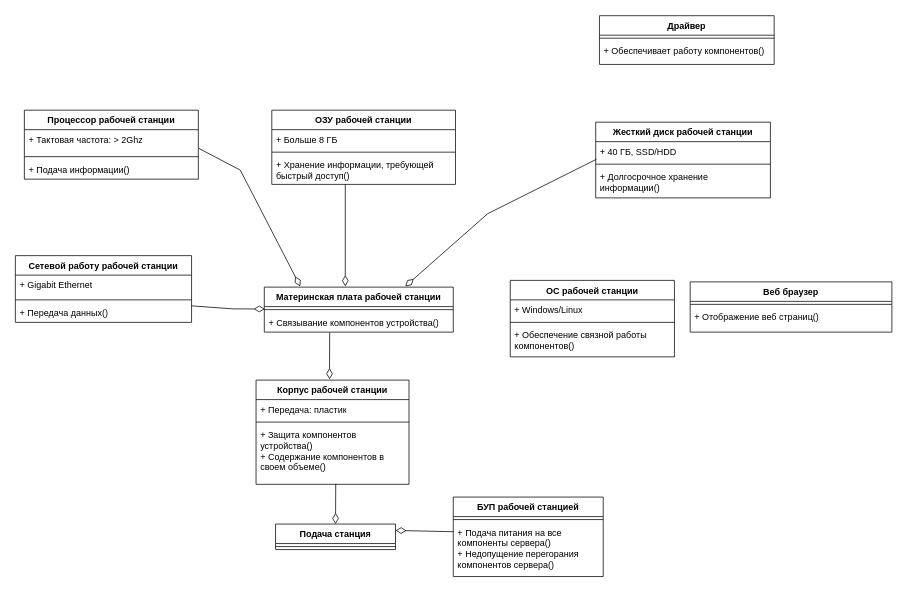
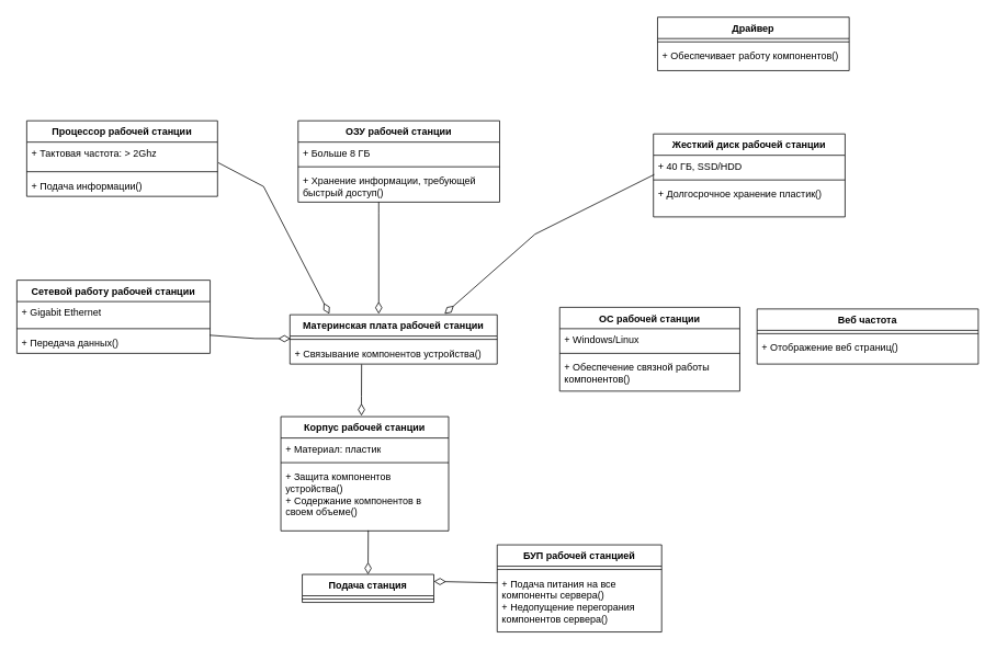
  <mxCell id="0" />
  <mxCell id="1" parent="0" />
  <mxCell id="2" value="Подача станция" style="swimlane;fontStyle=1;align=center;verticalAlign=top;childLayout=stackLayout;horizontal=1;startSize=26;horizontalStack=0;resizeParent=1;resizeParentMax=0;resizeLast=0;collapsible=1;marginBottom=0;whiteSpace=wrap;html=1;" parent="1" vertex="1"><mxGeometry x="367" y="698" width="160" height="34" as="geometry" /></mxCell>
  <mxCell id="3" value="" style="line;strokeWidth=1;fillColor=none;align=left;verticalAlign=middle;spacingTop=-1;spacingLeft=3;spacingRight=3;rotatable=0;labelPosition=right;points=[];portConstraint=eastwest;strokeColor=inherit;" parent="2" vertex="1"><mxGeometry y="26" width="160" height="8" as="geometry" /></mxCell>
  <mxCell id="4" value="Корпус рабочей станции" style="swimlane;fontStyle=1;align=center;verticalAlign=top;childLayout=stackLayout;horizontal=1;startSize=26;horizontalStack=0;resizeParent=1;resizeParentMax=0;resizeLast=0;collapsible=1;marginBottom=0;whiteSpace=wrap;html=1;" parent="1" vertex="1"><mxGeometry x="341" y="506" width="204" height="139" as="geometry" /></mxCell>
- <mxCell id="5" value="+ Передача: пластик" style="text;strokeColor=none;fillColor=none;align=left;verticalAlign=top;spacingLeft=4;spacingRight=4;overflow=hidden;rotatable=0;points=[[0,0.5],[1,0.5]];portConstraint=eastwest;whiteSpace=wrap;html=1;" parent="4" vertex="1"><mxGeometry y="26" width="204" height="26" as="geometry" /></mxCell>
+ <mxCell id="5" value="+ Материал: пластик" style="text;strokeColor=none;fillColor=none;align=left;verticalAlign=top;spacingLeft=4;spacingRight=4;overflow=hidden;rotatable=0;points=[[0,0.5],[1,0.5]];portConstraint=eastwest;whiteSpace=wrap;html=1;" parent="4" vertex="1"><mxGeometry y="26" width="204" height="26" as="geometry" /></mxCell>
  <mxCell id="6" value="" style="line;strokeWidth=1;fillColor=none;align=left;verticalAlign=middle;spacingTop=-1;spacingLeft=3;spacingRight=3;rotatable=0;labelPosition=right;points=[];portConstraint=eastwest;strokeColor=inherit;" parent="4" vertex="1"><mxGeometry y="52" width="204" height="8" as="geometry" /></mxCell>
  <mxCell id="7" value="+ Защита компонентов устройства()&lt;div&gt;+ Содержание компонентов в своем объеме()&lt;/div&gt;" style="text;strokeColor=none;fillColor=none;align=left;verticalAlign=top;spacingLeft=4;spacingRight=4;overflow=hidden;rotatable=0;points=[[0,0.5],[1,0.5]];portConstraint=eastwest;whiteSpace=wrap;html=1;" parent="4" vertex="1"><mxGeometry y="60" width="204" height="79" as="geometry" /></mxCell>
  <mxCell id="8" value="Материнская плата рабочей станции" style="swimlane;fontStyle=1;align=center;verticalAlign=top;childLayout=stackLayout;horizontal=1;startSize=26;horizontalStack=0;resizeParent=1;resizeParentMax=0;resizeLast=0;collapsible=1;marginBottom=0;whiteSpace=wrap;html=1;" parent="1" vertex="1"><mxGeometry x="352" y="382" width="252" height="60" as="geometry" /></mxCell>
  <mxCell id="9" value="" style="line;strokeWidth=1;fillColor=none;align=left;verticalAlign=middle;spacingTop=-1;spacingLeft=3;spacingRight=3;rotatable=0;labelPosition=right;points=[];portConstraint=eastwest;strokeColor=inherit;" parent="8" vertex="1"><mxGeometry y="26" width="252" height="8" as="geometry" /></mxCell>
  <mxCell id="10" value="+ Связывание компонентов устройства()" style="text;strokeColor=none;fillColor=none;align=left;verticalAlign=top;spacingLeft=4;spacingRight=4;overflow=hidden;rotatable=0;points=[[0,0.5],[1,0.5]];portConstraint=eastwest;whiteSpace=wrap;html=1;" parent="8" vertex="1"><mxGeometry y="34" width="252" height="26" as="geometry" /></mxCell>
  <mxCell id="11" value="Процессор рабочей станции" style="swimlane;fontStyle=1;align=center;verticalAlign=top;childLayout=stackLayout;horizontal=1;startSize=26;horizontalStack=0;resizeParent=1;resizeParentMax=0;resizeLast=0;collapsible=1;marginBottom=0;whiteSpace=wrap;html=1;" parent="1" vertex="1"><mxGeometry x="32" y="146" width="232" height="92" as="geometry" /></mxCell>
  <mxCell id="12" value="&lt;div&gt;+ Тактовая частота: &amp;gt; 2Ghz&lt;/div&gt;" style="text;strokeColor=none;fillColor=none;align=left;verticalAlign=top;spacingLeft=4;spacingRight=4;overflow=hidden;rotatable=0;points=[[0,0.5],[1,0.5]];portConstraint=eastwest;whiteSpace=wrap;html=1;" parent="11" vertex="1"><mxGeometry y="26" width="232" height="32" as="geometry" /></mxCell>
  <mxCell id="13" value="" style="line;strokeWidth=1;fillColor=none;align=left;verticalAlign=middle;spacingTop=-1;spacingLeft=3;spacingRight=3;rotatable=0;labelPosition=right;points=[];portConstraint=eastwest;strokeColor=inherit;" parent="11" vertex="1"><mxGeometry y="58" width="232" height="8" as="geometry" /></mxCell>
  <mxCell id="14" value="+ Подача информации()" style="text;strokeColor=none;fillColor=none;align=left;verticalAlign=top;spacingLeft=4;spacingRight=4;overflow=hidden;rotatable=0;points=[[0,0.5],[1,0.5]];portConstraint=eastwest;whiteSpace=wrap;html=1;" parent="11" vertex="1"><mxGeometry y="66" width="232" height="26" as="geometry" /></mxCell>
  <mxCell id="15" value="ОЗУ рабочей станции" style="swimlane;fontStyle=1;align=center;verticalAlign=top;childLayout=stackLayout;horizontal=1;startSize=26;horizontalStack=0;resizeParent=1;resizeParentMax=0;resizeLast=0;collapsible=1;marginBottom=0;whiteSpace=wrap;html=1;" parent="1" vertex="1"><mxGeometry x="362" y="146" width="245" height="99" as="geometry" /></mxCell>
  <mxCell id="16" value="+ Больше 8 ГБ" style="text;strokeColor=none;fillColor=none;align=left;verticalAlign=top;spacingLeft=4;spacingRight=4;overflow=hidden;rotatable=0;points=[[0,0.5],[1,0.5]];portConstraint=eastwest;whiteSpace=wrap;html=1;" parent="15" vertex="1"><mxGeometry y="26" width="245" height="26" as="geometry" /></mxCell>
  <mxCell id="17" value="" style="line;strokeWidth=1;fillColor=none;align=left;verticalAlign=middle;spacingTop=-1;spacingLeft=3;spacingRight=3;rotatable=0;labelPosition=right;points=[];portConstraint=eastwest;strokeColor=inherit;" parent="15" vertex="1"><mxGeometry y="52" width="245" height="8" as="geometry" /></mxCell>
  <mxCell id="18" value="+ Хранение информации, требующей быстрый доступ()" style="text;strokeColor=none;fillColor=none;align=left;verticalAlign=top;spacingLeft=4;spacingRight=4;overflow=hidden;rotatable=0;points=[[0,0.5],[1,0.5]];portConstraint=eastwest;whiteSpace=wrap;html=1;" parent="15" vertex="1"><mxGeometry y="60" width="245" height="39" as="geometry" /></mxCell>
  <mxCell id="19" value="Жесткий диск рабочей станции" style="swimlane;fontStyle=1;align=center;verticalAlign=top;childLayout=stackLayout;horizontal=1;startSize=26;horizontalStack=0;resizeParent=1;resizeParentMax=0;resizeLast=0;collapsible=1;marginBottom=0;whiteSpace=wrap;html=1;" parent="1" vertex="1"><mxGeometry x="794" y="162" width="233" height="101" as="geometry" /></mxCell>
  <mxCell id="20" value="+ 40 ГБ, SSD/HDD" style="text;strokeColor=none;fillColor=none;align=left;verticalAlign=top;spacingLeft=4;spacingRight=4;overflow=hidden;rotatable=0;points=[[0,0.5],[1,0.5]];portConstraint=eastwest;whiteSpace=wrap;html=1;" parent="19" vertex="1"><mxGeometry y="26" width="233" height="26" as="geometry" /></mxCell>
  <mxCell id="21" value="" style="line;strokeWidth=1;fillColor=none;align=left;verticalAlign=middle;spacingTop=-1;spacingLeft=3;spacingRight=3;rotatable=0;labelPosition=right;points=[];portConstraint=eastwest;strokeColor=inherit;" parent="19" vertex="1"><mxGeometry y="52" width="233" height="8" as="geometry" /></mxCell>
- <mxCell id="22" value="+ Долгосрочное хранение информации()" style="text;strokeColor=none;fillColor=none;align=left;verticalAlign=top;spacingLeft=4;spacingRight=4;overflow=hidden;rotatable=0;points=[[0,0.5],[1,0.5]];portConstraint=eastwest;whiteSpace=wrap;html=1;" parent="19" vertex="1"><mxGeometry y="60" width="233" height="41" as="geometry" /></mxCell>
+ <mxCell id="22" value="+ Долгосрочное хранение пластик()" style="text;strokeColor=none;fillColor=none;align=left;verticalAlign=top;spacingLeft=4;spacingRight=4;overflow=hidden;rotatable=0;points=[[0,0.5],[1,0.5]];portConstraint=eastwest;whiteSpace=wrap;html=1;" parent="19" vertex="1"><mxGeometry y="60" width="233" height="41" as="geometry" /></mxCell>
  <mxCell id="23" value="Сетевой работу рабочей станции" style="swimlane;fontStyle=1;align=center;verticalAlign=top;childLayout=stackLayout;horizontal=1;startSize=26;horizontalStack=0;resizeParent=1;resizeParentMax=0;resizeLast=0;collapsible=1;marginBottom=0;whiteSpace=wrap;html=1;" parent="1" vertex="1"><mxGeometry x="20" y="340" width="235" height="89" as="geometry" /></mxCell>
  <mxCell id="24" value="+ Gigabit Ethernet" style="text;strokeColor=none;fillColor=none;align=left;verticalAlign=top;spacingLeft=4;spacingRight=4;overflow=hidden;rotatable=0;points=[[0,0.5],[1,0.5]];portConstraint=eastwest;whiteSpace=wrap;html=1;" parent="23" vertex="1"><mxGeometry y="26" width="235" height="29" as="geometry" /></mxCell>
  <mxCell id="25" value="" style="line;strokeWidth=1;fillColor=none;align=left;verticalAlign=middle;spacingTop=-1;spacingLeft=3;spacingRight=3;rotatable=0;labelPosition=right;points=[];portConstraint=eastwest;strokeColor=inherit;" parent="23" vertex="1"><mxGeometry y="55" width="235" height="8" as="geometry" /></mxCell>
  <mxCell id="26" value="+ Передача данных()" style="text;strokeColor=none;fillColor=none;align=left;verticalAlign=top;spacingLeft=4;spacingRight=4;overflow=hidden;rotatable=0;points=[[0,0.5],[1,0.5]];portConstraint=eastwest;whiteSpace=wrap;html=1;" parent="23" vertex="1"><mxGeometry y="63" width="235" height="26" as="geometry" /></mxCell>
  <mxCell id="27" value="ОС рабочей станции" style="swimlane;fontStyle=1;align=center;verticalAlign=top;childLayout=stackLayout;horizontal=1;startSize=26;horizontalStack=0;resizeParent=1;resizeParentMax=0;resizeLast=0;collapsible=1;marginBottom=0;whiteSpace=wrap;html=1;" parent="1" vertex="1"><mxGeometry x="680" y="373" width="219" height="102" as="geometry" /></mxCell>
  <mxCell id="28" value="+ Windows/Linux" style="text;strokeColor=none;fillColor=none;align=left;verticalAlign=top;spacingLeft=4;spacingRight=4;overflow=hidden;rotatable=0;points=[[0,0.5],[1,0.5]];portConstraint=eastwest;whiteSpace=wrap;html=1;" parent="27" vertex="1"><mxGeometry y="26" width="219" height="26" as="geometry" /></mxCell>
  <mxCell id="29" value="" style="line;strokeWidth=1;fillColor=none;align=left;verticalAlign=middle;spacingTop=-1;spacingLeft=3;spacingRight=3;rotatable=0;labelPosition=right;points=[];portConstraint=eastwest;strokeColor=inherit;" parent="27" vertex="1"><mxGeometry y="52" width="219" height="8" as="geometry" /></mxCell>
  <mxCell id="30" value="+ Обеспечение связной работы компонентов()" style="text;strokeColor=none;fillColor=none;align=left;verticalAlign=top;spacingLeft=4;spacingRight=4;overflow=hidden;rotatable=0;points=[[0,0.5],[1,0.5]];portConstraint=eastwest;whiteSpace=wrap;html=1;" parent="27" vertex="1"><mxGeometry y="60" width="219" height="42" as="geometry" /></mxCell>
- <mxCell id="31" value="Веб браузер" style="swimlane;fontStyle=1;align=center;verticalAlign=top;childLayout=stackLayout;horizontal=1;startSize=26;horizontalStack=0;resizeParent=1;resizeParentMax=0;resizeLast=0;collapsible=1;marginBottom=0;whiteSpace=wrap;html=1;" parent="1" vertex="1"><mxGeometry x="920" y="375" width="269" height="67" as="geometry" /></mxCell>
+ <mxCell id="31" value="Веб частота" style="swimlane;fontStyle=1;align=center;verticalAlign=top;childLayout=stackLayout;horizontal=1;startSize=26;horizontalStack=0;resizeParent=1;resizeParentMax=0;resizeLast=0;collapsible=1;marginBottom=0;whiteSpace=wrap;html=1;" parent="1" vertex="1"><mxGeometry x="920" y="375" width="269" height="67" as="geometry" /></mxCell>
  <mxCell id="32" value="" style="line;strokeWidth=1;fillColor=none;align=left;verticalAlign=middle;spacingTop=-1;spacingLeft=3;spacingRight=3;rotatable=0;labelPosition=right;points=[];portConstraint=eastwest;strokeColor=inherit;" parent="31" vertex="1"><mxGeometry y="26" width="269" height="8" as="geometry" /></mxCell>
  <mxCell id="33" value="&lt;div&gt;+ Отображение веб страниц()&lt;/div&gt;" style="text;strokeColor=none;fillColor=none;align=left;verticalAlign=top;spacingLeft=4;spacingRight=4;overflow=hidden;rotatable=0;points=[[0,0.5],[1,0.5]];portConstraint=eastwest;whiteSpace=wrap;html=1;" parent="31" vertex="1"><mxGeometry y="34" width="269" height="33" as="geometry" /></mxCell>
  <mxCell id="34" value="" style="endArrow=diamondThin;endFill=0;endSize=12;html=1;rounded=0;exitX=0.346;exitY=1.016;exitDx=0;exitDy=0;exitPerimeter=0;" parent="1" source="10" edge="1"><mxGeometry width="160" relative="1" as="geometry"><mxPoint x="190" y="504" as="sourcePoint" /><mxPoint x="439" y="505" as="targetPoint" /><Array as="points"><mxPoint x="439" y="481" /></Array></mxGeometry></mxCell>
  <mxCell id="35" value="" style="endArrow=diamondThin;endFill=0;endSize=12;html=1;rounded=0;exitX=0.999;exitY=0.152;exitDx=0;exitDy=0;exitPerimeter=0;entryX=0.003;entryY=0.121;entryDx=0;entryDy=0;entryPerimeter=0;" parent="1" source="26" edge="1"><mxGeometry width="160" relative="1" as="geometry"><mxPoint x="310" y="398" as="sourcePoint" /><mxPoint x="352.756" y="411.146" as="targetPoint" /><Array as="points"><mxPoint x="310" y="411" /></Array></mxGeometry></mxCell>
  <mxCell id="36" value="" style="endArrow=diamondThin;endFill=0;endSize=12;html=1;rounded=0;exitX=0.346;exitY=1.016;exitDx=0;exitDy=0;exitPerimeter=0;" parent="1" edge="1"><mxGeometry width="160" relative="1" as="geometry"><mxPoint x="460" y="245" as="sourcePoint" /><mxPoint x="460" y="381" as="targetPoint" /><Array as="points"><mxPoint x="460" y="258" /></Array></mxGeometry></mxCell>
  <mxCell id="37" value="" style="endArrow=diamondThin;endFill=0;endSize=12;html=1;rounded=0;exitX=1.004;exitY=0.783;exitDx=0;exitDy=0;exitPerimeter=0;" parent="1" source="12" edge="1"><mxGeometry width="160" relative="1" as="geometry"><mxPoint x="320" y="213" as="sourcePoint" /><mxPoint x="400" y="381" as="targetPoint" /><Array as="points"><mxPoint x="320" y="226" /></Array></mxGeometry></mxCell>
  <mxCell id="38" value="" style="endArrow=diamondThin;endFill=0;endSize=12;html=1;rounded=0;exitX=0.004;exitY=0.903;exitDx=0;exitDy=0;exitPerimeter=0;" parent="1" source="20" edge="1"><mxGeometry width="160" relative="1" as="geometry"><mxPoint x="790" y="221" as="sourcePoint" /><mxPoint x="540" y="381" as="targetPoint" /><Array as="points"><mxPoint x="650" y="284" /></Array></mxGeometry></mxCell>
  <mxCell id="39" value="БУП рабочей станцией" style="swimlane;fontStyle=1;align=center;verticalAlign=top;childLayout=stackLayout;horizontal=1;startSize=26;horizontalStack=0;resizeParent=1;resizeParentMax=0;resizeLast=0;collapsible=1;marginBottom=0;whiteSpace=wrap;html=1;" parent="1" vertex="1"><mxGeometry x="604" y="662" width="200" height="106" as="geometry" /></mxCell>
  <mxCell id="40" value="" style="line;strokeWidth=1;fillColor=none;align=left;verticalAlign=middle;spacingTop=-1;spacingLeft=3;spacingRight=3;rotatable=0;labelPosition=right;points=[];portConstraint=eastwest;strokeColor=inherit;" parent="39" vertex="1"><mxGeometry y="26" width="200" height="8" as="geometry" /></mxCell>
  <mxCell id="41" value="+ Подача питания на все компоненты сервера()&lt;div&gt;+ Недопущение перегорания компонентов сервера()&lt;/div&gt;" style="text;strokeColor=none;fillColor=none;align=left;verticalAlign=top;spacingLeft=4;spacingRight=4;overflow=hidden;rotatable=0;points=[[0,0.5],[1,0.5]];portConstraint=eastwest;whiteSpace=wrap;html=1;" parent="39" vertex="1"><mxGeometry y="34" width="200" height="72" as="geometry" /></mxCell>
  <mxCell id="42" value="" style="endArrow=diamondThin;endFill=0;endSize=12;html=1;rounded=0;exitX=0.002;exitY=0.17;exitDx=0;exitDy=0;exitPerimeter=0;entryX=1;entryY=0.25;entryDx=0;entryDy=0;" parent="1" source="41" edge="1" target="2"><mxGeometry width="160" relative="1" as="geometry"><mxPoint x="484.03" y="623" as="sourcePoint" /><mxPoint x="484.96" y="554" as="targetPoint" /><Array as="points" /></mxGeometry></mxCell>
  <mxCell id="43" value="Драйвер" style="swimlane;fontStyle=1;align=center;verticalAlign=top;childLayout=stackLayout;horizontal=1;startSize=26;horizontalStack=0;resizeParent=1;resizeParentMax=0;resizeLast=0;collapsible=1;marginBottom=0;whiteSpace=wrap;html=1;" parent="1" vertex="1"><mxGeometry x="799" y="20" width="233" height="65" as="geometry" /></mxCell>
  <mxCell id="44" value="" style="line;strokeWidth=1;fillColor=none;align=left;verticalAlign=middle;spacingTop=-1;spacingLeft=3;spacingRight=3;rotatable=0;labelPosition=right;points=[];portConstraint=eastwest;strokeColor=inherit;" parent="43" vertex="1"><mxGeometry y="26" width="233" height="8" as="geometry" /></mxCell>
  <mxCell id="45" value="+ Обеспечивает работу компонентов()" style="text;strokeColor=none;fillColor=none;align=left;verticalAlign=top;spacingLeft=4;spacingRight=4;overflow=hidden;rotatable=0;points=[[0,0.5],[1,0.5]];portConstraint=eastwest;whiteSpace=wrap;html=1;" parent="43" vertex="1"><mxGeometry y="34" width="233" height="31" as="geometry" /></mxCell>
  <mxCell id="46" value="" style="endArrow=diamondThin;endFill=0;endSize=12;html=1;rounded=0;exitX=0.521;exitY=0.992;exitDx=0;exitDy=0;exitPerimeter=0;entryX=0.5;entryY=0;entryDx=0;entryDy=0;" edge="1" parent="1" source="7" target="2"><mxGeometry width="160" relative="1" as="geometry"><mxPoint x="554" y="659" as="sourcePoint" /><mxPoint x="415" y="676" as="targetPoint" /><Array as="points" /></mxGeometry></mxCell>
